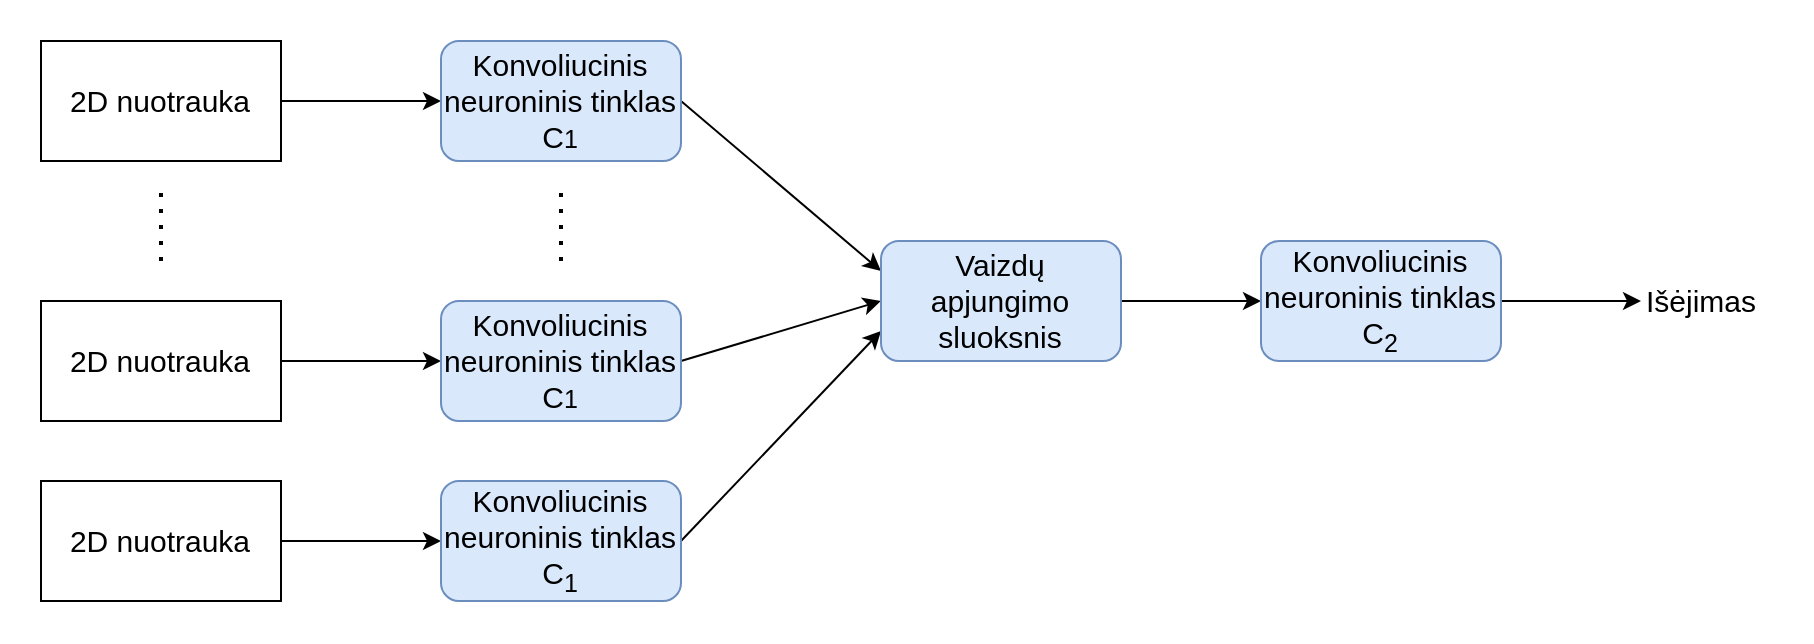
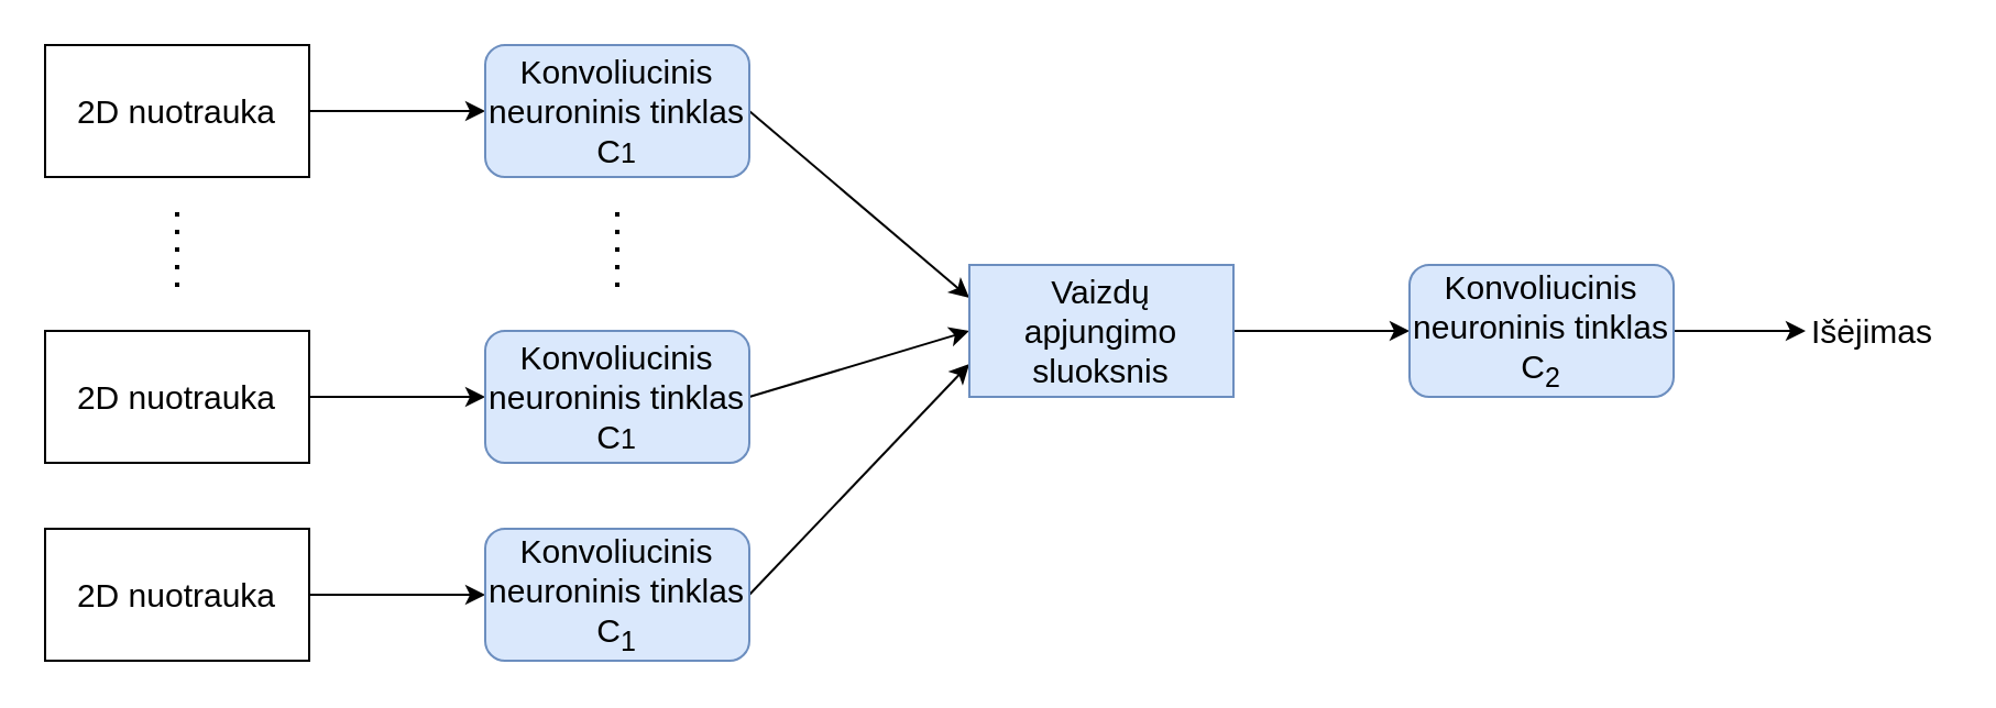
  <mxCell id="0" />
  <mxCell id="1" parent="0" />
  <mxCell id="2" style="edgeStyle=orthogonalEdgeStyle;rounded=0;orthogonalLoop=1;jettySize=auto;html=1;exitX=1;exitY=0.5;exitDx=0;exitDy=0;fontSize=15;" parent="1" source="3" target="10" edge="1"><mxGeometry relative="1" as="geometry" /></mxCell>
  <mxCell id="3" value="2D nuotrauka" style="rounded=0;whiteSpace=wrap;html=1;fontSize=15;" parent="1" vertex="1"><mxGeometry x="20" y="20" width="120" height="60" as="geometry" /></mxCell>
  <mxCell id="4" style="edgeStyle=orthogonalEdgeStyle;rounded=0;orthogonalLoop=1;jettySize=auto;html=1;exitX=1;exitY=0.5;exitDx=0;exitDy=0;entryX=0;entryY=0.5;entryDx=0;entryDy=0;fontSize=15;" parent="1" source="5" target="12" edge="1"><mxGeometry relative="1" as="geometry" /></mxCell>
  <mxCell id="5" value="2D nuotrauka" style="rounded=0;whiteSpace=wrap;html=1;fontSize=15;" parent="1" vertex="1"><mxGeometry x="20" y="150" width="120" height="60" as="geometry" /></mxCell>
  <mxCell id="6" style="edgeStyle=orthogonalEdgeStyle;rounded=0;orthogonalLoop=1;jettySize=auto;html=1;exitX=1;exitY=0.5;exitDx=0;exitDy=0;entryX=0;entryY=0.5;entryDx=0;entryDy=0;fontSize=15;" parent="1" source="7" target="14" edge="1"><mxGeometry relative="1" as="geometry" /></mxCell>
  <mxCell id="7" value="2D nuotrauka" style="rounded=0;whiteSpace=wrap;html=1;fontSize=15;" parent="1" vertex="1"><mxGeometry x="20" y="240" width="120" height="60" as="geometry" /></mxCell>
  <mxCell id="8" value="" style="endArrow=none;dashed=1;html=1;dashPattern=1 3;strokeWidth=2;fontSize=15;" parent="1" edge="1"><mxGeometry width="50" height="50" relative="1" as="geometry"><mxPoint x="80" y="130" as="sourcePoint" /><mxPoint x="80" y="90" as="targetPoint" /></mxGeometry></mxCell>
  <mxCell id="9" style="endArrow=classic;html=1;entryX=0;entryY=0.25;entryDx=0;entryDy=0;exitX=1;exitY=0.5;exitDx=0;exitDy=0;fontSize=15;" parent="1" source="10" target="17" edge="1"><mxGeometry relative="1" as="geometry" /></mxCell>
  <mxCell id="10" value="Konvoliucinis&lt;br style=&quot;font-size: 15px&quot;&gt;neuroninis tinklas&lt;br style=&quot;font-size: 15px&quot;&gt;C&lt;span style=&quot;font-size: 12.5px&quot;&gt;1&lt;/span&gt;" style="rounded=1;whiteSpace=wrap;html=1;fillColor=#dae8fc;strokeColor=#6c8ebf;fontSize=15;" parent="1" vertex="1"><mxGeometry x="220" y="20" width="120" height="60" as="geometry" /></mxCell>
  <mxCell id="11" style="endArrow=classic;html=1;entryX=0;entryY=0.5;entryDx=0;entryDy=0;exitX=1;exitY=0.5;exitDx=0;exitDy=0;fontSize=15;" parent="1" source="12" target="17" edge="1"><mxGeometry relative="1" as="geometry" /></mxCell>
  <mxCell id="12" value="Konvoliucinis&lt;br style=&quot;font-size: 15px&quot;&gt;neuroninis tinklas&lt;br style=&quot;font-size: 15px&quot;&gt;C&lt;span style=&quot;font-size: 12.5px&quot;&gt;1&lt;/span&gt;" style="rounded=1;whiteSpace=wrap;html=1;fillColor=#dae8fc;strokeColor=#6c8ebf;fontSize=15;" parent="1" vertex="1"><mxGeometry x="220" y="150" width="120" height="60" as="geometry" /></mxCell>
  <mxCell id="13" style="endArrow=classic;html=1;entryX=0;entryY=0.75;entryDx=0;entryDy=0;exitX=1;exitY=0.5;exitDx=0;exitDy=0;fontSize=15;" parent="1" source="14" target="17" edge="1"><mxGeometry relative="1" as="geometry" /></mxCell>
  <mxCell id="14" value="Konvoliucinis&lt;br style=&quot;font-size: 15px&quot;&gt;neuroninis tinklas&lt;br style=&quot;font-size: 15px&quot;&gt;C&lt;sub&gt;1&lt;/sub&gt;" style="rounded=1;whiteSpace=wrap;html=1;fillColor=#dae8fc;strokeColor=#6c8ebf;fontSize=15;" parent="1" vertex="1"><mxGeometry x="220" y="240" width="120" height="60" as="geometry" /></mxCell>
  <mxCell id="15" value="" style="endArrow=none;dashed=1;html=1;dashPattern=1 3;strokeWidth=2;fontSize=15;" parent="1" edge="1"><mxGeometry width="50" height="50" relative="1" as="geometry"><mxPoint x="280" y="130" as="sourcePoint" /><mxPoint x="280" y="90" as="targetPoint" /></mxGeometry></mxCell>
  <mxCell id="16" style="edgeStyle=orthogonalEdgeStyle;rounded=0;orthogonalLoop=1;jettySize=auto;html=1;exitX=1;exitY=0.5;exitDx=0;exitDy=0;entryX=0;entryY=0.5;entryDx=0;entryDy=0;fontSize=15;" parent="1" source="17" target="19" edge="1"><mxGeometry relative="1" as="geometry" /></mxCell>
- <mxCell id="17" value="Vaizdų&lt;br style=&quot;font-size: 15px;&quot;&gt;apjungimo&lt;br style=&quot;font-size: 15px;&quot;&gt;sluoksnis" style="rounded=1;whiteSpace=wrap;html=1;fillColor=#dae8fc;strokeColor=#6c8ebf;fontSize=15;" parent="1" vertex="1"><mxGeometry x="440" y="120" width="120" height="60" as="geometry" /></mxCell>
+ <mxCell id="17" value="Vaizdų&lt;br style=&quot;font-size: 15px;&quot;&gt;apjungimo&lt;br style=&quot;font-size: 15px;&quot;&gt;sluoksnis" style="whiteSpace=wrap;html=1;fillColor=#dae8fc;strokeColor=#6c8ebf;fontSize=15;rounded=0;" parent="1" vertex="1"><mxGeometry x="440" y="120" width="120" height="60" as="geometry" /></mxCell>
  <mxCell id="18" style="edgeStyle=orthogonalEdgeStyle;rounded=0;orthogonalLoop=1;jettySize=auto;html=1;exitX=1;exitY=0.5;exitDx=0;exitDy=0;fontSize=15;" parent="1" source="19" edge="1"><mxGeometry relative="1" as="geometry"><mxPoint x="820" y="150" as="targetPoint" /></mxGeometry></mxCell>
- <mxCell id="19" value="Konvoliucinis&lt;br style=&quot;font-size: 15px&quot;&gt;neuroninis tinklas&lt;br style=&quot;font-size: 15px&quot;&gt;C&lt;sub&gt;2&lt;/sub&gt;" style="rounded=1;whiteSpace=wrap;html=1;fillColor=#dae8fc;strokeColor=#6c8ebf;fontSize=15;" parent="1" vertex="1"><mxGeometry x="630" y="120" width="120" height="60" as="geometry" /></mxCell>
+ <mxCell id="19" value="Konvoliucinis&lt;br style=&quot;font-size: 15px&quot;&gt;neuroninis tinklas&lt;br style=&quot;font-size: 15px&quot;&gt;C&lt;sub&gt;2&lt;/sub&gt;" style="rounded=1;whiteSpace=wrap;html=1;fillColor=#dae8fc;strokeColor=#6c8ebf;fontSize=15;" parent="1" vertex="1"><mxGeometry x="640" y="120" width="120" height="60" as="geometry" /></mxCell>
  <mxCell id="20" value="Išėjimas" style="text;html=1;align=center;verticalAlign=middle;resizable=0;points=[];autosize=1;fontSize=15;" parent="1" vertex="1"><mxGeometry x="815" y="140" width="70" height="20" as="geometry" /></mxCell>
